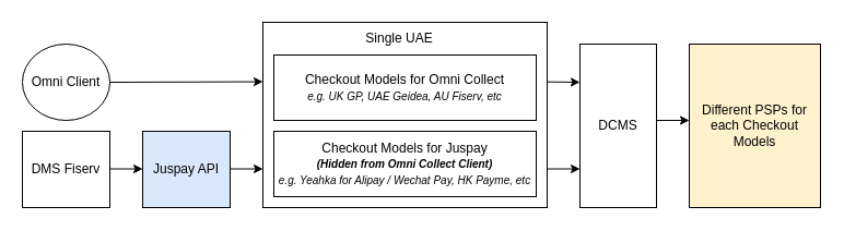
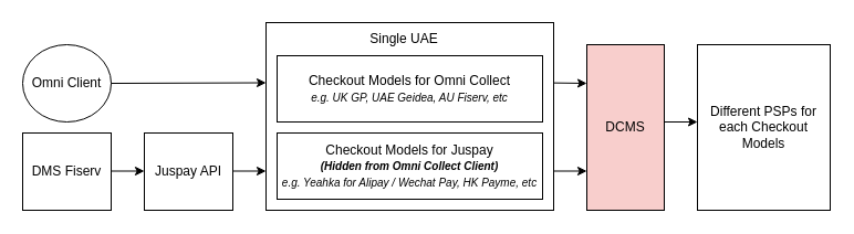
  <mxCell id="0" />
  <mxCell id="1" parent="0" />
- <mxCell id="2" value="DCMS" style="rounded=0;whiteSpace=wrap;html=1;" vertex="1" parent="1"><mxGeometry x="530" y="40" width="70" height="150" as="geometry" /></mxCell>
- <mxCell id="3" value="Different PSPs for each Checkout Models" style="rounded=0;whiteSpace=wrap;html=1;fillColor=#fff2cc;" vertex="1" parent="1"><mxGeometry x="630" y="40" width="120" height="150" as="geometry" /></mxCell>
+ <mxCell id="2" value="DCMS" style="rounded=0;whiteSpace=wrap;html=1;fillColor=#f8cecc;" vertex="1" parent="1"><mxGeometry x="530" y="40" width="70" height="150" as="geometry" /></mxCell>
+ <mxCell id="3" value="Different PSPs for each Checkout Models" style="rounded=0;whiteSpace=wrap;html=1;" vertex="1" parent="1"><mxGeometry x="630" y="40" width="120" height="150" as="geometry" /></mxCell>
  <mxCell id="4" value="" style="endArrow=classic;html=1;rounded=0;" edge="1" parent="1"><mxGeometry width="50" height="50" relative="1" as="geometry"><mxPoint x="490" y="74.5" as="sourcePoint" /><mxPoint x="530" y="75" as="targetPoint" /></mxGeometry></mxCell>
  <mxCell id="5" value="" style="endArrow=classic;html=1;rounded=0;" edge="1" parent="1"><mxGeometry width="50" height="50" relative="1" as="geometry"><mxPoint x="500" y="154.5" as="sourcePoint" /><mxPoint x="530" y="154.5" as="targetPoint" /></mxGeometry></mxCell>
  <mxCell id="6" value="" style="endArrow=classic;html=1;rounded=0;" edge="1" parent="1"><mxGeometry width="50" height="50" relative="1" as="geometry"><mxPoint x="600" y="110" as="sourcePoint" /><mxPoint x="630" y="110" as="targetPoint" /></mxGeometry></mxCell>
  <mxCell id="7" value="Omni Client" style="ellipse;whiteSpace=wrap;html=1;" vertex="1" parent="1"><mxGeometry x="20" y="40" width="80" height="70" as="geometry" /></mxCell>
- <mxCell id="8" value="Juspay API" style="rounded=0;whiteSpace=wrap;html=1;fillColor=#dae8fc;" vertex="1" parent="1"><mxGeometry x="130" y="120" width="80" height="70" as="geometry" /></mxCell>
+ <mxCell id="8" value="Juspay API" style="rounded=0;whiteSpace=wrap;html=1;" vertex="1" parent="1"><mxGeometry x="130" y="120" width="80" height="70" as="geometry" /></mxCell>
  <mxCell id="9" value="" style="endArrow=classic;html=1;rounded=0;exitX=1;exitY=0.5;exitDx=0;exitDy=0;" edge="1" parent="1" source="7"><mxGeometry width="50" height="50" relative="1" as="geometry"><mxPoint x="210" y="74.5" as="sourcePoint" /><mxPoint x="240" y="74.5" as="targetPoint" /></mxGeometry></mxCell>
  <mxCell id="10" value="" style="endArrow=classic;html=1;rounded=0;" edge="1" parent="1"><mxGeometry width="50" height="50" relative="1" as="geometry"><mxPoint x="210" y="154.5" as="sourcePoint" /><mxPoint x="240" y="154.5" as="targetPoint" /></mxGeometry></mxCell>
  <mxCell id="11" value="" style="endArrow=classic;html=1;rounded=0;" edge="1" parent="1"><mxGeometry width="50" height="50" relative="1" as="geometry"><mxPoint x="100" y="154.5" as="sourcePoint" /><mxPoint x="130" y="154.5" as="targetPoint" /></mxGeometry></mxCell>
  <mxCell id="12" value="DMS Fiserv" style="rounded=0;whiteSpace=wrap;html=1;" vertex="1" parent="1"><mxGeometry x="20" y="120" width="80" height="70" as="geometry" /></mxCell>
  <mxCell id="13" value="" style="rounded=0;whiteSpace=wrap;html=1;" vertex="1" parent="1"><mxGeometry x="240" y="20" width="260" height="170" as="geometry" /></mxCell>
  <mxCell id="14" value="&lt;span style=&quot;background-color: transparent; color: light-dark(rgb(0, 0, 0), rgb(255, 255, 255));&quot;&gt;Checkout Models for Omni Collect&lt;/span&gt;&lt;div&gt;&lt;font style=&quot;font-size: 10px;&quot;&gt;&lt;i&gt;e.g. UK GP, UAE Geidea, AU Fiserv, etc&lt;/i&gt;&lt;/font&gt;&lt;/div&gt;" style="rounded=0;whiteSpace=wrap;html=1;" vertex="1" parent="1"><mxGeometry x="250" y="50" width="240" height="60" as="geometry" /></mxCell>
  <mxCell id="15" value="&lt;span style=&quot;background-color: transparent; color: light-dark(rgb(0, 0, 0), rgb(255, 255, 255));&quot;&gt;Checkout Models for Juspay&lt;/span&gt;&lt;div&gt;&lt;i&gt;&lt;b&gt;&lt;font style=&quot;font-size: 10px;&quot;&gt;(Hidden from Omni Collect Client)&lt;/font&gt;&lt;/b&gt;&lt;/i&gt;&lt;/div&gt;&lt;div&gt;&lt;font style=&quot;font-size: 10px;&quot;&gt;&lt;i&gt;e.g. Yeahka for Alipay / Wechat Pay, HK Payme, etc&lt;/i&gt;&lt;/font&gt;&lt;/div&gt;" style="rounded=0;whiteSpace=wrap;html=1;" vertex="1" parent="1"><mxGeometry x="250" y="120" width="240" height="60" as="geometry" /></mxCell>
  <mxCell id="16" value="Single UAE" style="text;html=1;align=center;verticalAlign=middle;whiteSpace=wrap;rounded=0;" vertex="1" parent="1"><mxGeometry x="300" y="20" width="130" height="30" as="geometry" /></mxCell>
